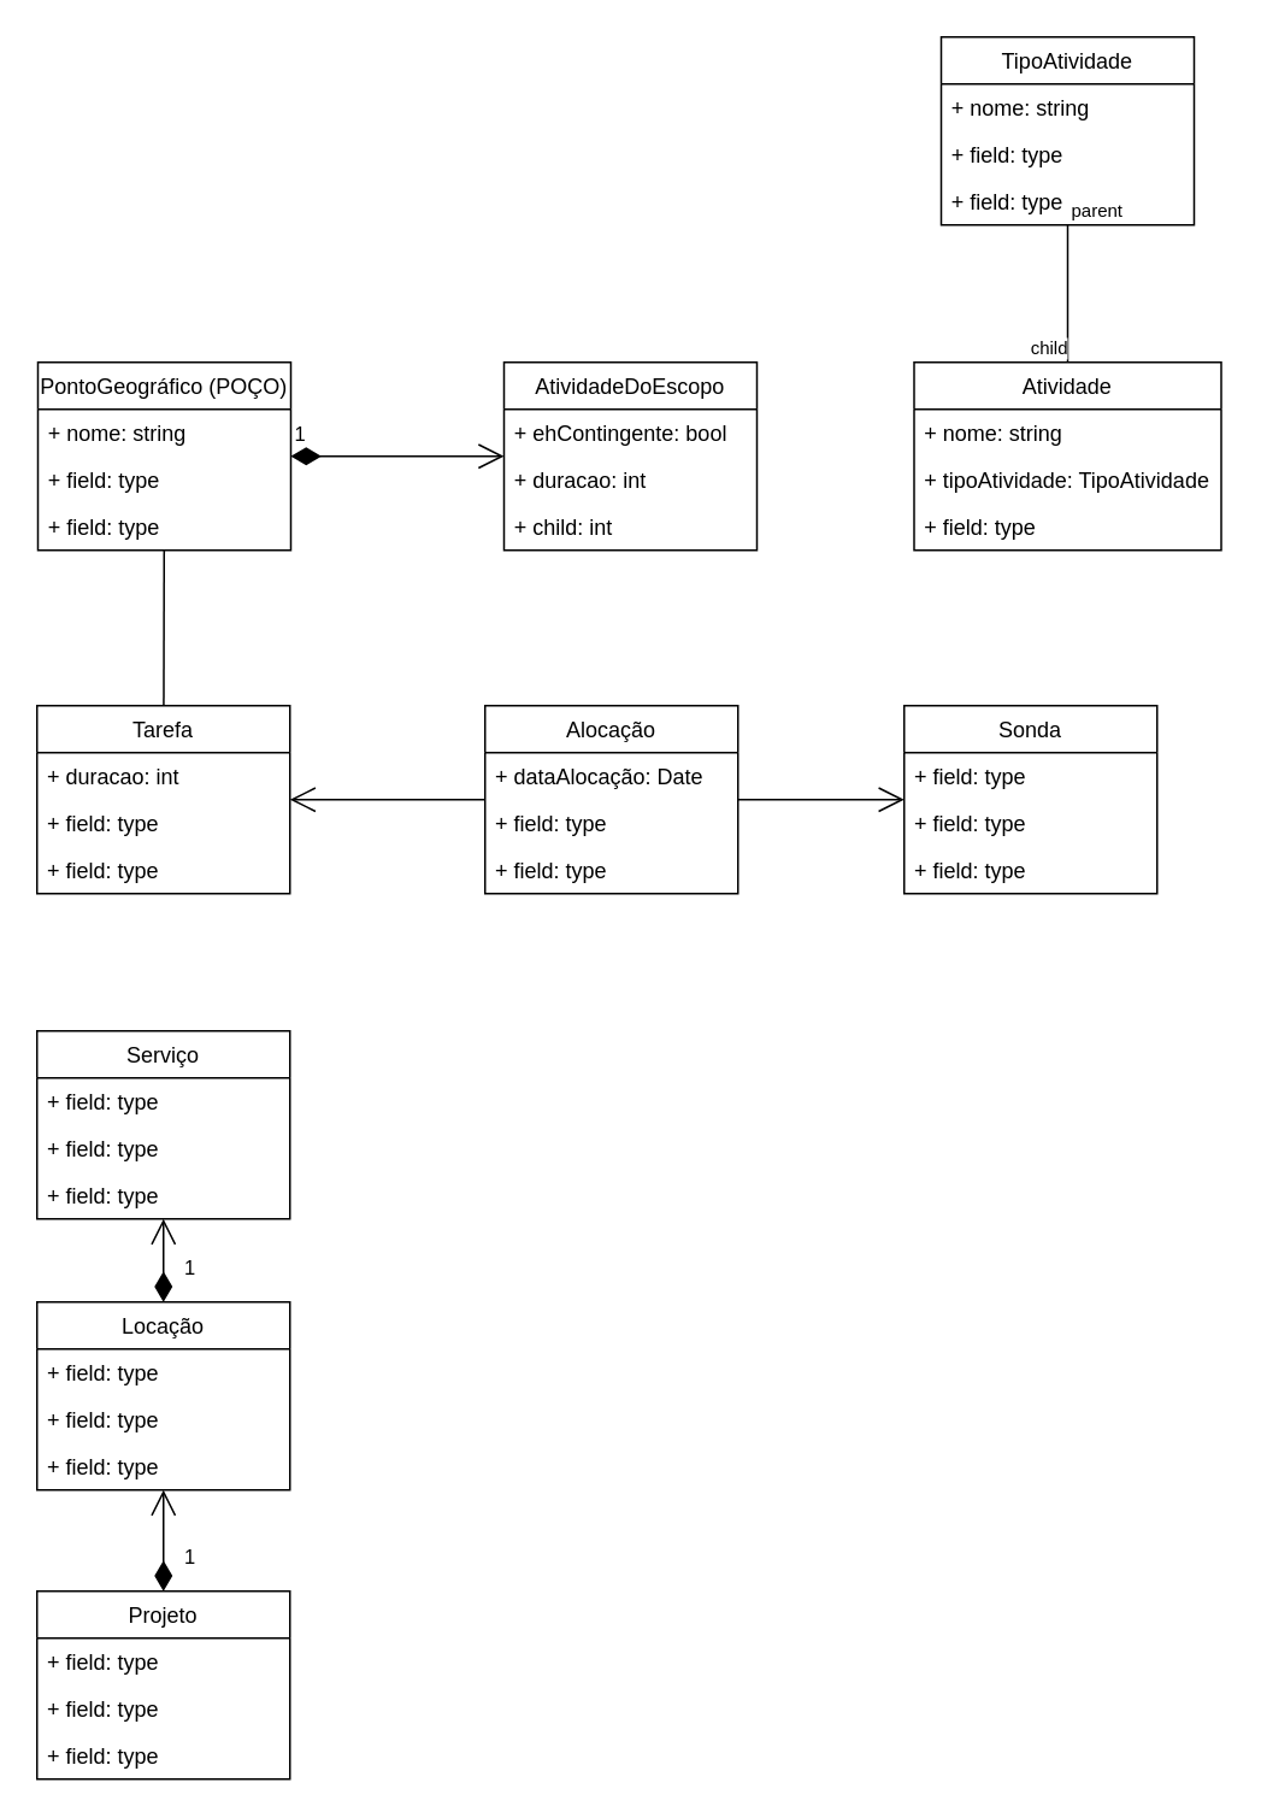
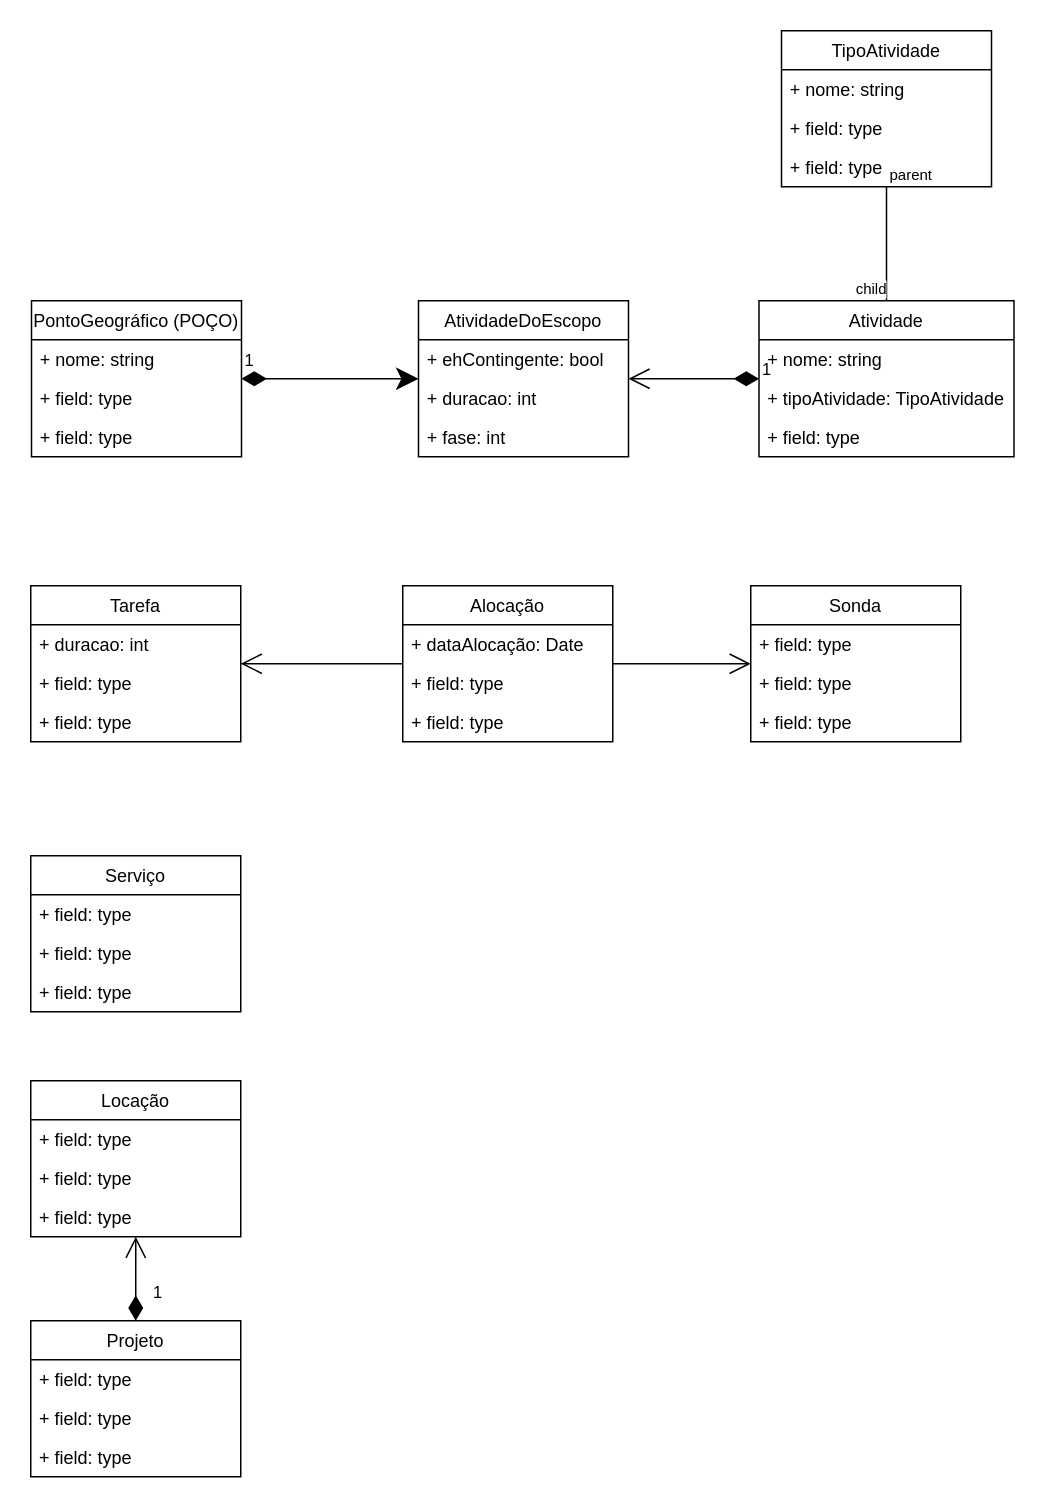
  <mxCell id="0" />
  <mxCell id="1" parent="0" />
- <mxCell id="2" value="1" style="endArrow=open;html=1;endSize=12;startArrow=diamondThin;startSize=14;startFill=1;edgeStyle=orthogonalEdgeStyle;align=left;verticalAlign=bottom;" edge="1" parent="1" source="34" target="38"><mxGeometry x="-1" y="3" relative="1" as="geometry"><mxPoint x="170.5" y="330" as="sourcePoint" /><mxPoint x="330.5" y="330" as="targetPoint" /></mxGeometry></mxCell>
+ <mxCell id="2" value="1" style="endArrow=classic;html=1;endSize=12;startArrow=diamondThin;startSize=14;startFill=1;edgeStyle=orthogonalEdgeStyle;align=left;verticalAlign=bottom;" edge="1" parent="1" source="34" target="38"><mxGeometry x="-1" y="3" relative="1" as="geometry"><mxPoint x="170.5" y="330" as="sourcePoint" /><mxPoint x="330.5" y="330" as="targetPoint" /></mxGeometry></mxCell>
  <mxCell id="3" value="Tarefa" style="swimlane;fontStyle=0;childLayout=stackLayout;horizontal=1;startSize=26;fillColor=none;horizontalStack=0;resizeParent=1;resizeParentMax=0;resizeLast=0;collapsible=1;marginBottom=0;" vertex="1" parent="1"><mxGeometry x="20" y="390" width="140" height="104" as="geometry" /></mxCell>
  <mxCell id="4" value="+ duracao: int" style="text;strokeColor=none;fillColor=none;align=left;verticalAlign=top;spacingLeft=4;spacingRight=4;overflow=hidden;rotatable=0;points=[[0,0.5],[1,0.5]];portConstraint=eastwest;" vertex="1" parent="3"><mxGeometry y="26" width="140" height="26" as="geometry" /></mxCell>
  <mxCell id="5" value="+ field: type" style="text;strokeColor=none;fillColor=none;align=left;verticalAlign=top;spacingLeft=4;spacingRight=4;overflow=hidden;rotatable=0;points=[[0,0.5],[1,0.5]];portConstraint=eastwest;" vertex="1" parent="3"><mxGeometry y="52" width="140" height="26" as="geometry" /></mxCell>
  <mxCell id="6" value="+ field: type" style="text;strokeColor=none;fillColor=none;align=left;verticalAlign=top;spacingLeft=4;spacingRight=4;overflow=hidden;rotatable=0;points=[[0,0.5],[1,0.5]];portConstraint=eastwest;" vertex="1" parent="3"><mxGeometry y="78" width="140" height="26" as="geometry" /></mxCell>
  <mxCell id="7" value="Alocação" style="swimlane;fontStyle=0;childLayout=stackLayout;horizontal=1;startSize=26;fillColor=none;horizontalStack=0;resizeParent=1;resizeParentMax=0;resizeLast=0;collapsible=1;marginBottom=0;" vertex="1" parent="1"><mxGeometry x="268" y="390" width="140" height="104" as="geometry" /></mxCell>
  <mxCell id="8" value="+ dataAlocação: Date" style="text;strokeColor=none;fillColor=none;align=left;verticalAlign=top;spacingLeft=4;spacingRight=4;overflow=hidden;rotatable=0;points=[[0,0.5],[1,0.5]];portConstraint=eastwest;" vertex="1" parent="7"><mxGeometry y="26" width="140" height="26" as="geometry" /></mxCell>
  <mxCell id="9" value="+ field: type" style="text;strokeColor=none;fillColor=none;align=left;verticalAlign=top;spacingLeft=4;spacingRight=4;overflow=hidden;rotatable=0;points=[[0,0.5],[1,0.5]];portConstraint=eastwest;" vertex="1" parent="7"><mxGeometry y="52" width="140" height="26" as="geometry" /></mxCell>
  <mxCell id="10" value="+ field: type" style="text;strokeColor=none;fillColor=none;align=left;verticalAlign=top;spacingLeft=4;spacingRight=4;overflow=hidden;rotatable=0;points=[[0,0.5],[1,0.5]];portConstraint=eastwest;" vertex="1" parent="7"><mxGeometry y="78" width="140" height="26" as="geometry" /></mxCell>
  <mxCell id="11" value="Locação" style="swimlane;fontStyle=0;childLayout=stackLayout;horizontal=1;startSize=26;fillColor=none;horizontalStack=0;resizeParent=1;resizeParentMax=0;resizeLast=0;collapsible=1;marginBottom=0;" vertex="1" parent="1"><mxGeometry x="20" y="720" width="140" height="104" as="geometry" /></mxCell>
  <mxCell id="12" value="+ field: type" style="text;strokeColor=none;fillColor=none;align=left;verticalAlign=top;spacingLeft=4;spacingRight=4;overflow=hidden;rotatable=0;points=[[0,0.5],[1,0.5]];portConstraint=eastwest;" vertex="1" parent="11"><mxGeometry y="26" width="140" height="26" as="geometry" /></mxCell>
  <mxCell id="13" value="+ field: type" style="text;strokeColor=none;fillColor=none;align=left;verticalAlign=top;spacingLeft=4;spacingRight=4;overflow=hidden;rotatable=0;points=[[0,0.5],[1,0.5]];portConstraint=eastwest;" vertex="1" parent="11"><mxGeometry y="52" width="140" height="26" as="geometry" /></mxCell>
  <mxCell id="14" value="+ field: type" style="text;strokeColor=none;fillColor=none;align=left;verticalAlign=top;spacingLeft=4;spacingRight=4;overflow=hidden;rotatable=0;points=[[0,0.5],[1,0.5]];portConstraint=eastwest;" vertex="1" parent="11"><mxGeometry y="78" width="140" height="26" as="geometry" /></mxCell>
  <mxCell id="15" value="Projeto" style="swimlane;fontStyle=0;childLayout=stackLayout;horizontal=1;startSize=26;fillColor=none;horizontalStack=0;resizeParent=1;resizeParentMax=0;resizeLast=0;collapsible=1;marginBottom=0;" vertex="1" parent="1"><mxGeometry x="20" y="880" width="140" height="104" as="geometry" /></mxCell>
  <mxCell id="16" value="+ field: type" style="text;strokeColor=none;fillColor=none;align=left;verticalAlign=top;spacingLeft=4;spacingRight=4;overflow=hidden;rotatable=0;points=[[0,0.5],[1,0.5]];portConstraint=eastwest;" vertex="1" parent="15"><mxGeometry y="26" width="140" height="26" as="geometry" /></mxCell>
  <mxCell id="17" value="+ field: type" style="text;strokeColor=none;fillColor=none;align=left;verticalAlign=top;spacingLeft=4;spacingRight=4;overflow=hidden;rotatable=0;points=[[0,0.5],[1,0.5]];portConstraint=eastwest;" vertex="1" parent="15"><mxGeometry y="52" width="140" height="26" as="geometry" /></mxCell>
  <mxCell id="18" value="+ field: type" style="text;strokeColor=none;fillColor=none;align=left;verticalAlign=top;spacingLeft=4;spacingRight=4;overflow=hidden;rotatable=0;points=[[0,0.5],[1,0.5]];portConstraint=eastwest;" vertex="1" parent="15"><mxGeometry y="78" width="140" height="26" as="geometry" /></mxCell>
  <mxCell id="19" value="Sonda" style="swimlane;fontStyle=0;childLayout=stackLayout;horizontal=1;startSize=26;fillColor=none;horizontalStack=0;resizeParent=1;resizeParentMax=0;resizeLast=0;collapsible=1;marginBottom=0;" vertex="1" parent="1"><mxGeometry x="500" y="390" width="140" height="104" as="geometry" /></mxCell>
  <mxCell id="20" value="+ field: type" style="text;strokeColor=none;fillColor=none;align=left;verticalAlign=top;spacingLeft=4;spacingRight=4;overflow=hidden;rotatable=0;points=[[0,0.5],[1,0.5]];portConstraint=eastwest;" vertex="1" parent="19"><mxGeometry y="26" width="140" height="26" as="geometry" /></mxCell>
  <mxCell id="21" value="+ field: type" style="text;strokeColor=none;fillColor=none;align=left;verticalAlign=top;spacingLeft=4;spacingRight=4;overflow=hidden;rotatable=0;points=[[0,0.5],[1,0.5]];portConstraint=eastwest;" vertex="1" parent="19"><mxGeometry y="52" width="140" height="26" as="geometry" /></mxCell>
  <mxCell id="22" value="+ field: type" style="text;strokeColor=none;fillColor=none;align=left;verticalAlign=top;spacingLeft=4;spacingRight=4;overflow=hidden;rotatable=0;points=[[0,0.5],[1,0.5]];portConstraint=eastwest;" vertex="1" parent="19"><mxGeometry y="78" width="140" height="26" as="geometry" /></mxCell>
+ <mxCell id="23" value="1" style="endArrow=open;html=1;endSize=12;startArrow=diamondThin;startSize=14;startFill=1;edgeStyle=orthogonalEdgeStyle;align=left;verticalAlign=bottom;" edge="1" parent="1" source="30" target="38"><mxGeometry x="-1" y="3" relative="1" as="geometry"><mxPoint x="230.5" y="450" as="sourcePoint" /><mxPoint x="390.5" y="450" as="targetPoint" /></mxGeometry></mxCell>
  <mxCell id="24" value="" style="endArrow=none;html=1;edgeStyle=orthogonalEdgeStyle;" edge="1" parent="1" source="42" target="30"><mxGeometry relative="1" as="geometry"><mxPoint x="200.5" y="120" as="sourcePoint" /><mxPoint x="360.5" y="120" as="targetPoint" /></mxGeometry></mxCell>
  <mxCell id="25" value="parent" style="resizable=0;html=1;align=left;verticalAlign=bottom;labelBackgroundColor=#ffffff;fontSize=10;" connectable="0" vertex="1" parent="24"><mxGeometry x="-1" relative="1" as="geometry" /></mxCell>
  <mxCell id="26" value="child" style="resizable=0;html=1;align=right;verticalAlign=bottom;labelBackgroundColor=#ffffff;fontSize=10;" connectable="0" vertex="1" parent="24"><mxGeometry x="1" relative="1" as="geometry" /></mxCell>
  <mxCell id="27" value="" style="endArrow=open;endFill=0;endSize=12;html=1;" edge="1" parent="1" source="7" target="3"><mxGeometry width="160" relative="1" as="geometry"><mxPoint x="280" y="310" as="sourcePoint" /><mxPoint x="440" y="310" as="targetPoint" /><Array as="points" /></mxGeometry></mxCell>
- <mxCell id="28" value="" style="endArrow=none;endFill=0;endSize=12;html=1;" edge="1" parent="1" source="34" target="3"><mxGeometry width="160" relative="1" as="geometry"><mxPoint x="90" y="300" as="sourcePoint" /><mxPoint x="250" y="300" as="targetPoint" /></mxGeometry></mxCell>
  <mxCell id="29" value="" style="endArrow=open;endFill=1;endSize=12;html=1;" edge="1" parent="1" source="7" target="19"><mxGeometry width="160" relative="1" as="geometry"><mxPoint x="360" y="310" as="sourcePoint" /><mxPoint x="520" y="310" as="targetPoint" /></mxGeometry></mxCell>
  <mxCell id="30" value="Atividade" style="swimlane;fontStyle=0;childLayout=stackLayout;horizontal=1;startSize=26;fillColor=none;horizontalStack=0;resizeParent=1;resizeParentMax=0;resizeLast=0;collapsible=1;marginBottom=0;" vertex="1" parent="1"><mxGeometry x="505.5" y="200" width="170" height="104" as="geometry" /></mxCell>
  <mxCell id="31" value="+ nome: string" style="text;strokeColor=none;fillColor=none;align=left;verticalAlign=top;spacingLeft=4;spacingRight=4;overflow=hidden;rotatable=0;points=[[0,0.5],[1,0.5]];portConstraint=eastwest;" vertex="1" parent="30"><mxGeometry y="26" width="170" height="26" as="geometry" /></mxCell>
  <mxCell id="32" value="+ tipoAtividade: TipoAtividade" style="text;strokeColor=none;fillColor=none;align=left;verticalAlign=top;spacingLeft=4;spacingRight=4;overflow=hidden;rotatable=0;points=[[0,0.5],[1,0.5]];portConstraint=eastwest;" vertex="1" parent="30"><mxGeometry y="52" width="170" height="26" as="geometry" /></mxCell>
  <mxCell id="33" value="+ field: type" style="text;strokeColor=none;fillColor=none;align=left;verticalAlign=top;spacingLeft=4;spacingRight=4;overflow=hidden;rotatable=0;points=[[0,0.5],[1,0.5]];portConstraint=eastwest;" vertex="1" parent="30"><mxGeometry y="78" width="170" height="26" as="geometry" /></mxCell>
  <mxCell id="34" value="PontoGeográfico (POÇO)" style="swimlane;fontStyle=0;childLayout=stackLayout;horizontal=1;startSize=26;fillColor=none;horizontalStack=0;resizeParent=1;resizeParentMax=0;resizeLast=0;collapsible=1;marginBottom=0;" vertex="1" parent="1"><mxGeometry x="20.5" y="200" width="140" height="104" as="geometry" /></mxCell>
  <mxCell id="35" value="+ nome: string" style="text;strokeColor=none;fillColor=none;align=left;verticalAlign=top;spacingLeft=4;spacingRight=4;overflow=hidden;rotatable=0;points=[[0,0.5],[1,0.5]];portConstraint=eastwest;" vertex="1" parent="34"><mxGeometry y="26" width="140" height="26" as="geometry" /></mxCell>
  <mxCell id="36" value="+ field: type" style="text;strokeColor=none;fillColor=none;align=left;verticalAlign=top;spacingLeft=4;spacingRight=4;overflow=hidden;rotatable=0;points=[[0,0.5],[1,0.5]];portConstraint=eastwest;" vertex="1" parent="34"><mxGeometry y="52" width="140" height="26" as="geometry" /></mxCell>
  <mxCell id="37" value="+ field: type" style="text;strokeColor=none;fillColor=none;align=left;verticalAlign=top;spacingLeft=4;spacingRight=4;overflow=hidden;rotatable=0;points=[[0,0.5],[1,0.5]];portConstraint=eastwest;" vertex="1" parent="34"><mxGeometry y="78" width="140" height="26" as="geometry" /></mxCell>
  <mxCell id="38" value="AtividadeDoEscopo" style="swimlane;fontStyle=0;childLayout=stackLayout;horizontal=1;startSize=26;fillColor=none;horizontalStack=0;resizeParent=1;resizeParentMax=0;resizeLast=0;collapsible=1;marginBottom=0;" vertex="1" parent="1"><mxGeometry x="278.5" y="200" width="140" height="104" as="geometry" /></mxCell>
  <mxCell id="39" value="+ ehContingente: bool" style="text;strokeColor=none;fillColor=none;align=left;verticalAlign=top;spacingLeft=4;spacingRight=4;overflow=hidden;rotatable=0;points=[[0,0.5],[1,0.5]];portConstraint=eastwest;" vertex="1" parent="38"><mxGeometry y="26" width="140" height="26" as="geometry" /></mxCell>
  <mxCell id="40" value="+ duracao: int" style="text;strokeColor=none;fillColor=none;align=left;verticalAlign=top;spacingLeft=4;spacingRight=4;overflow=hidden;rotatable=0;points=[[0,0.5],[1,0.5]];portConstraint=eastwest;" vertex="1" parent="38"><mxGeometry y="52" width="140" height="26" as="geometry" /></mxCell>
- <mxCell id="41" value="+ child: int" style="text;strokeColor=none;fillColor=none;align=left;verticalAlign=top;spacingLeft=4;spacingRight=4;overflow=hidden;rotatable=0;points=[[0,0.5],[1,0.5]];portConstraint=eastwest;" vertex="1" parent="38"><mxGeometry y="78" width="140" height="26" as="geometry" /></mxCell>
+ <mxCell id="41" value="+ fase: int" style="text;strokeColor=none;fillColor=none;align=left;verticalAlign=top;spacingLeft=4;spacingRight=4;overflow=hidden;rotatable=0;points=[[0,0.5],[1,0.5]];portConstraint=eastwest;" vertex="1" parent="38"><mxGeometry y="78" width="140" height="26" as="geometry" /></mxCell>
  <mxCell id="42" value="TipoAtividade" style="swimlane;fontStyle=0;childLayout=stackLayout;horizontal=1;startSize=26;fillColor=none;horizontalStack=0;resizeParent=1;resizeParentMax=0;resizeLast=0;collapsible=1;marginBottom=0;" vertex="1" parent="1"><mxGeometry x="520.5" y="20" width="140" height="104" as="geometry" /></mxCell>
  <mxCell id="43" value="+ nome: string" style="text;strokeColor=none;fillColor=none;align=left;verticalAlign=top;spacingLeft=4;spacingRight=4;overflow=hidden;rotatable=0;points=[[0,0.5],[1,0.5]];portConstraint=eastwest;" vertex="1" parent="42"><mxGeometry y="26" width="140" height="26" as="geometry" /></mxCell>
  <mxCell id="44" value="+ field: type" style="text;strokeColor=none;fillColor=none;align=left;verticalAlign=top;spacingLeft=4;spacingRight=4;overflow=hidden;rotatable=0;points=[[0,0.5],[1,0.5]];portConstraint=eastwest;" vertex="1" parent="42"><mxGeometry y="52" width="140" height="26" as="geometry" /></mxCell>
  <mxCell id="45" value="+ field: type" style="text;strokeColor=none;fillColor=none;align=left;verticalAlign=top;spacingLeft=4;spacingRight=4;overflow=hidden;rotatable=0;points=[[0,0.5],[1,0.5]];portConstraint=eastwest;" vertex="1" parent="42"><mxGeometry y="78" width="140" height="26" as="geometry" /></mxCell>
  <mxCell id="46" value="Serviço" style="swimlane;fontStyle=0;childLayout=stackLayout;horizontal=1;startSize=26;fillColor=none;horizontalStack=0;resizeParent=1;resizeParentMax=0;resizeLast=0;collapsible=1;marginBottom=0;" vertex="1" parent="1"><mxGeometry x="20" y="570" width="140" height="104" as="geometry" /></mxCell>
  <mxCell id="47" value="+ field: type" style="text;strokeColor=none;fillColor=none;align=left;verticalAlign=top;spacingLeft=4;spacingRight=4;overflow=hidden;rotatable=0;points=[[0,0.5],[1,0.5]];portConstraint=eastwest;" vertex="1" parent="46"><mxGeometry y="26" width="140" height="26" as="geometry" /></mxCell>
  <mxCell id="48" value="+ field: type" style="text;strokeColor=none;fillColor=none;align=left;verticalAlign=top;spacingLeft=4;spacingRight=4;overflow=hidden;rotatable=0;points=[[0,0.5],[1,0.5]];portConstraint=eastwest;" vertex="1" parent="46"><mxGeometry y="52" width="140" height="26" as="geometry" /></mxCell>
  <mxCell id="49" value="+ field: type" style="text;strokeColor=none;fillColor=none;align=left;verticalAlign=top;spacingLeft=4;spacingRight=4;overflow=hidden;rotatable=0;points=[[0,0.5],[1,0.5]];portConstraint=eastwest;" vertex="1" parent="46"><mxGeometry y="78" width="140" height="26" as="geometry" /></mxCell>
- <mxCell id="50" value="1" style="endArrow=open;html=1;endSize=12;startArrow=diamondThin;startSize=14;startFill=1;edgeStyle=orthogonalEdgeStyle;align=left;verticalAlign=bottom;" edge="1" parent="1" source="11" target="46"><mxGeometry x="-0.565" y="-10" relative="1" as="geometry"><mxPoint x="340" y="700" as="sourcePoint" /><mxPoint x="500" y="700" as="targetPoint" /><mxPoint as="offset" /></mxGeometry></mxCell>
  <mxCell id="51" value="1" style="endArrow=open;html=1;endSize=12;startArrow=diamondThin;startSize=14;startFill=1;edgeStyle=orthogonalEdgeStyle;align=left;verticalAlign=bottom;" edge="1" parent="1" source="15" target="11"><mxGeometry x="-0.643" y="-10" relative="1" as="geometry"><mxPoint x="260" y="870" as="sourcePoint" /><mxPoint x="420" y="870" as="targetPoint" /><mxPoint as="offset" /></mxGeometry></mxCell>
